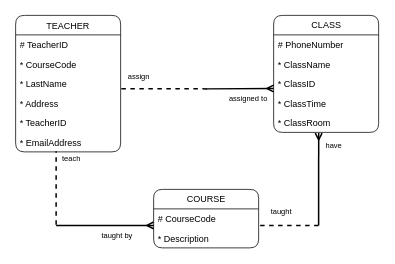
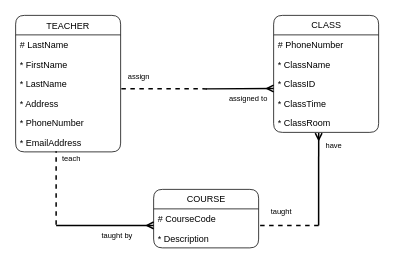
  <mxCell id="0" />
  <mxCell id="1" parent="0" />
  <mxCell id="2" value="TEACHER" style="swimlane;fontStyle=0;childLayout=stackLayout;horizontal=1;startSize=26;horizontalStack=0;resizeParent=1;resizeParentMax=0;resizeLast=0;collapsible=1;marginBottom=0;rounded=1;" parent="1" vertex="1"><mxGeometry x="20" y="20" width="140" height="182" as="geometry" /></mxCell>
- <mxCell id="3" value="# TeacherID" style="text;strokeColor=none;fillColor=none;align=left;verticalAlign=middle;spacingLeft=4;spacingRight=4;overflow=hidden;rotatable=0;points=[[0,0.5],[1,0.5]];portConstraint=eastwest;" parent="2" vertex="1"><mxGeometry y="26" width="140" height="26" as="geometry" /></mxCell>
- <mxCell id="4" value="* CourseCode" style="text;strokeColor=none;fillColor=none;align=left;verticalAlign=middle;spacingLeft=4;spacingRight=4;overflow=hidden;rotatable=0;points=[[0,0.5],[1,0.5]];portConstraint=eastwest;" parent="2" vertex="1"><mxGeometry y="52" width="140" height="26" as="geometry" /></mxCell>
+ <mxCell id="3" value="# LastName" style="text;strokeColor=none;fillColor=none;align=left;verticalAlign=middle;spacingLeft=4;spacingRight=4;overflow=hidden;rotatable=0;points=[[0,0.5],[1,0.5]];portConstraint=eastwest;" parent="2" vertex="1"><mxGeometry y="26" width="140" height="26" as="geometry" /></mxCell>
+ <mxCell id="4" value="* FirstName" style="text;strokeColor=none;fillColor=none;align=left;verticalAlign=middle;spacingLeft=4;spacingRight=4;overflow=hidden;rotatable=0;points=[[0,0.5],[1,0.5]];portConstraint=eastwest;" parent="2" vertex="1"><mxGeometry y="52" width="140" height="26" as="geometry" /></mxCell>
  <mxCell id="5" value="* LastName" style="text;strokeColor=none;fillColor=none;align=left;verticalAlign=middle;spacingLeft=4;spacingRight=4;overflow=hidden;rotatable=0;points=[[0,0.5],[1,0.5]];portConstraint=eastwest;" parent="2" vertex="1"><mxGeometry y="78" width="140" height="26" as="geometry" /></mxCell>
  <mxCell id="6" value="* Address" style="text;strokeColor=none;fillColor=none;align=left;verticalAlign=middle;spacingLeft=4;spacingRight=4;overflow=hidden;rotatable=0;points=[[0,0.5],[1,0.5]];portConstraint=eastwest;" parent="2" vertex="1"><mxGeometry y="104" width="140" height="26" as="geometry" /></mxCell>
- <mxCell id="7" value="* TeacherID" style="text;strokeColor=none;fillColor=none;align=left;verticalAlign=middle;spacingLeft=4;spacingRight=4;overflow=hidden;rotatable=0;points=[[0,0.5],[1,0.5]];portConstraint=eastwest;" parent="2" vertex="1"><mxGeometry y="130" width="140" height="26" as="geometry" /></mxCell>
+ <mxCell id="7" value="* PhoneNumber" style="text;strokeColor=none;fillColor=none;align=left;verticalAlign=middle;spacingLeft=4;spacingRight=4;overflow=hidden;rotatable=0;points=[[0,0.5],[1,0.5]];portConstraint=eastwest;" parent="2" vertex="1"><mxGeometry y="130" width="140" height="26" as="geometry" /></mxCell>
  <mxCell id="8" value="* EmailAddress" style="text;strokeColor=none;fillColor=none;align=left;verticalAlign=middle;spacingLeft=4;spacingRight=4;overflow=hidden;rotatable=0;points=[[0,0.5],[1,0.5]];portConstraint=eastwest;" parent="2" vertex="1"><mxGeometry y="156" width="140" height="26" as="geometry" /></mxCell>
  <mxCell id="9" value="CLASS" style="swimlane;fontStyle=0;childLayout=stackLayout;horizontal=1;startSize=26;horizontalStack=0;resizeParent=1;resizeParentMax=0;resizeLast=0;collapsible=1;marginBottom=0;rounded=1;verticalAlign=middle;html=1;" parent="1" vertex="1"><mxGeometry x="364" y="20" width="140" height="156" as="geometry" /></mxCell>
  <mxCell id="10" value="# PhoneNumber" style="text;strokeColor=none;fillColor=none;align=left;verticalAlign=top;spacingLeft=4;spacingRight=4;overflow=hidden;rotatable=0;points=[[0,0.5],[1,0.5]];portConstraint=eastwest;" parent="9" vertex="1"><mxGeometry y="26" width="140" height="26" as="geometry" /></mxCell>
  <mxCell id="11" value="* ClassName" style="text;strokeColor=none;fillColor=none;align=left;verticalAlign=top;spacingLeft=4;spacingRight=4;overflow=hidden;rotatable=0;points=[[0,0.5],[1,0.5]];portConstraint=eastwest;" parent="9" vertex="1"><mxGeometry y="52" width="140" height="26" as="geometry" /></mxCell>
  <mxCell id="12" value="* ClassID" style="text;strokeColor=none;fillColor=none;align=left;verticalAlign=top;spacingLeft=4;spacingRight=4;overflow=hidden;rotatable=0;points=[[0,0.5],[1,0.5]];portConstraint=eastwest;" parent="9" vertex="1"><mxGeometry y="78" width="140" height="26" as="geometry" /></mxCell>
  <mxCell id="13" value="* ClassTime" style="text;strokeColor=none;fillColor=none;align=left;verticalAlign=top;spacingLeft=4;spacingRight=4;overflow=hidden;rotatable=0;points=[[0,0.5],[1,0.5]];portConstraint=eastwest;" parent="9" vertex="1"><mxGeometry y="104" width="140" height="26" as="geometry" /></mxCell>
  <mxCell id="14" value="* ClassRoom" style="text;strokeColor=none;fillColor=none;align=left;verticalAlign=top;spacingLeft=4;spacingRight=4;overflow=hidden;rotatable=0;points=[[0,0.5],[1,0.5]];portConstraint=eastwest;" vertex="1" parent="9"><mxGeometry y="130" width="140" height="26" as="geometry" /></mxCell>
  <mxCell id="15" value="assigned to" style="html=1;verticalAlign=bottom;endArrow=ERmany;fontSize=10;sourcePerimeterSpacing=1;targetPerimeterSpacing=3;strokeWidth=2;endFill=0;" parent="1" edge="1"><mxGeometry x="0.25" y="-21" width="80" relative="1" as="geometry"><mxPoint x="274" y="118" as="sourcePoint" /><mxPoint x="364" y="117.5" as="targetPoint" /><mxPoint y="1" as="offset" /></mxGeometry></mxCell>
  <mxCell id="16" value="assign" style="html=1;verticalAlign=bottom;endArrow=none;dashed=1;endSize=8;fontSize=10;sourcePerimeterSpacing=1;targetPerimeterSpacing=3;strokeWidth=2;entryX=0.993;entryY=0.769;entryDx=0;entryDy=0;entryPerimeter=0;endFill=0;startArrow=none;startFill=0;" parent="1" edge="1"><mxGeometry x="0.583" y="-8" relative="1" as="geometry"><mxPoint x="275" y="118" as="sourcePoint" /><mxPoint x="160.02" y="117.994" as="targetPoint" /><mxPoint as="offset" /></mxGeometry></mxCell>
  <mxCell id="17" value="COURSE" style="swimlane;fontStyle=0;childLayout=stackLayout;horizontal=1;startSize=26;horizontalStack=0;resizeParent=1;resizeParentMax=0;resizeLast=0;collapsible=1;marginBottom=0;rounded=1;verticalAlign=middle;html=1;" parent="1" vertex="1"><mxGeometry x="204" y="252" width="140" height="78" as="geometry" /></mxCell>
  <mxCell id="18" value="# CourseCode" style="text;strokeColor=none;fillColor=none;align=left;verticalAlign=top;spacingLeft=4;spacingRight=4;overflow=hidden;rotatable=0;points=[[0,0.5],[1,0.5]];portConstraint=eastwest;" parent="17" vertex="1"><mxGeometry y="26" width="140" height="26" as="geometry" /></mxCell>
  <mxCell id="19" value="* Description" style="text;strokeColor=none;fillColor=none;align=left;verticalAlign=top;spacingLeft=4;spacingRight=4;overflow=hidden;rotatable=0;points=[[0,0.5],[1,0.5]];portConstraint=eastwest;" parent="17" vertex="1"><mxGeometry y="52" width="140" height="26" as="geometry" /></mxCell>
  <mxCell id="20" value="have" style="html=1;verticalAlign=bottom;endArrow=ERmany;fontSize=10;sourcePerimeterSpacing=1;targetPerimeterSpacing=3;strokeWidth=2;endFill=0;entryX=0.429;entryY=1.038;entryDx=0;entryDy=0;entryPerimeter=0;" parent="1" edge="1" target="14"><mxGeometry x="0.587" y="-20" width="80" relative="1" as="geometry"><mxPoint x="424" y="300" as="sourcePoint" /><mxPoint x="424" y="190" as="targetPoint" /><mxPoint as="offset" /></mxGeometry></mxCell>
  <mxCell id="21" value="taught" style="html=1;verticalAlign=bottom;endArrow=none;dashed=1;endSize=8;fontSize=10;sourcePerimeterSpacing=1;targetPerimeterSpacing=3;strokeWidth=2;entryX=0.993;entryY=0.769;entryDx=0;entryDy=0;entryPerimeter=0;endFill=0;startArrow=none;startFill=0;" parent="1" edge="1"><mxGeometry x="0.25" y="-10" relative="1" as="geometry"><mxPoint x="424" y="300" as="sourcePoint" /><mxPoint x="344" y="300.004" as="targetPoint" /><mxPoint as="offset" /></mxGeometry></mxCell>
  <mxCell id="22" value="taught by" style="html=1;verticalAlign=bottom;endArrow=ERmany;fontSize=10;sourcePerimeterSpacing=1;targetPerimeterSpacing=3;strokeWidth=2;endFill=0;" parent="1" edge="1"><mxGeometry x="0.25" y="-21" width="80" relative="1" as="geometry"><mxPoint x="74" y="300" as="sourcePoint" /><mxPoint x="204" y="300" as="targetPoint" /><mxPoint y="1" as="offset" /></mxGeometry></mxCell>
  <mxCell id="23" value="teach" style="html=1;verticalAlign=bottom;endArrow=none;fontSize=10;sourcePerimeterSpacing=1;targetPerimeterSpacing=3;strokeWidth=2;endFill=0;dashed=1;" parent="1" edge="1"><mxGeometry x="0.612" y="-20" width="80" relative="1" as="geometry"><mxPoint x="74" y="299" as="sourcePoint" /><mxPoint x="74" y="201" as="targetPoint" /><mxPoint as="offset" /></mxGeometry></mxCell>
